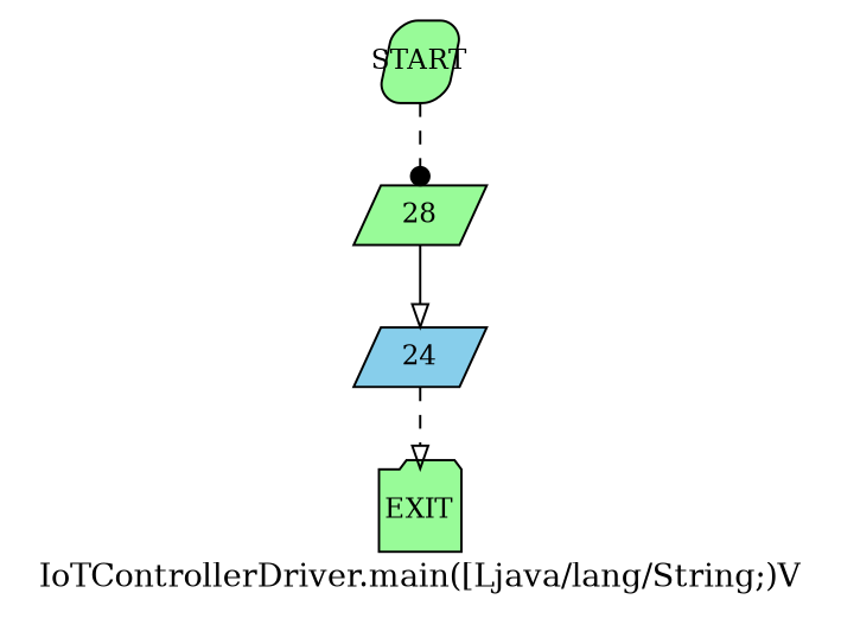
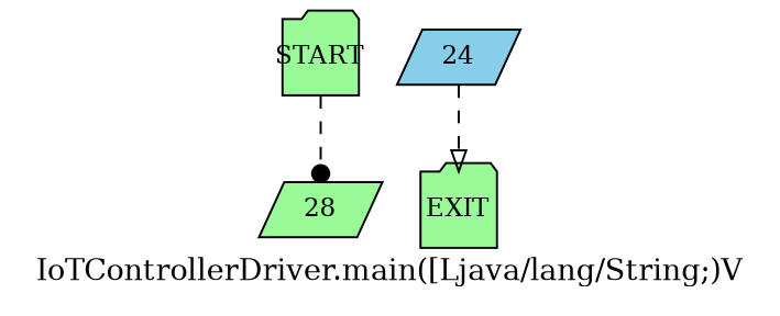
  digraph {
    label="IoTControllerDriver.main([Ljava/lang/String;)V"
    node [fillcolor=palegreen fixedsize=true fontsize=12 shape=parallelogram style=filled]
    edge [arrowhead=onormal style=dashed]
    n1 [height=0.36 label=28 width=0.78]
    n2 [fillcolor=skyblue height=0.36 label=24 width=0.78]
    n3 [height=0.5 label=EXIT shape=folder style="filled, rounded" width=0.5]
-   n4 [height=0.5 label=START style="filled, rounded" width=0.5]
-   n1 -> n2 [style=solid]
+   n4 [height=0.5 label=START shape=folder style="filled, rounded" width=0.5]
    n2 -> n3
    n4 -> n1 [arrowhead=dot]
  }
